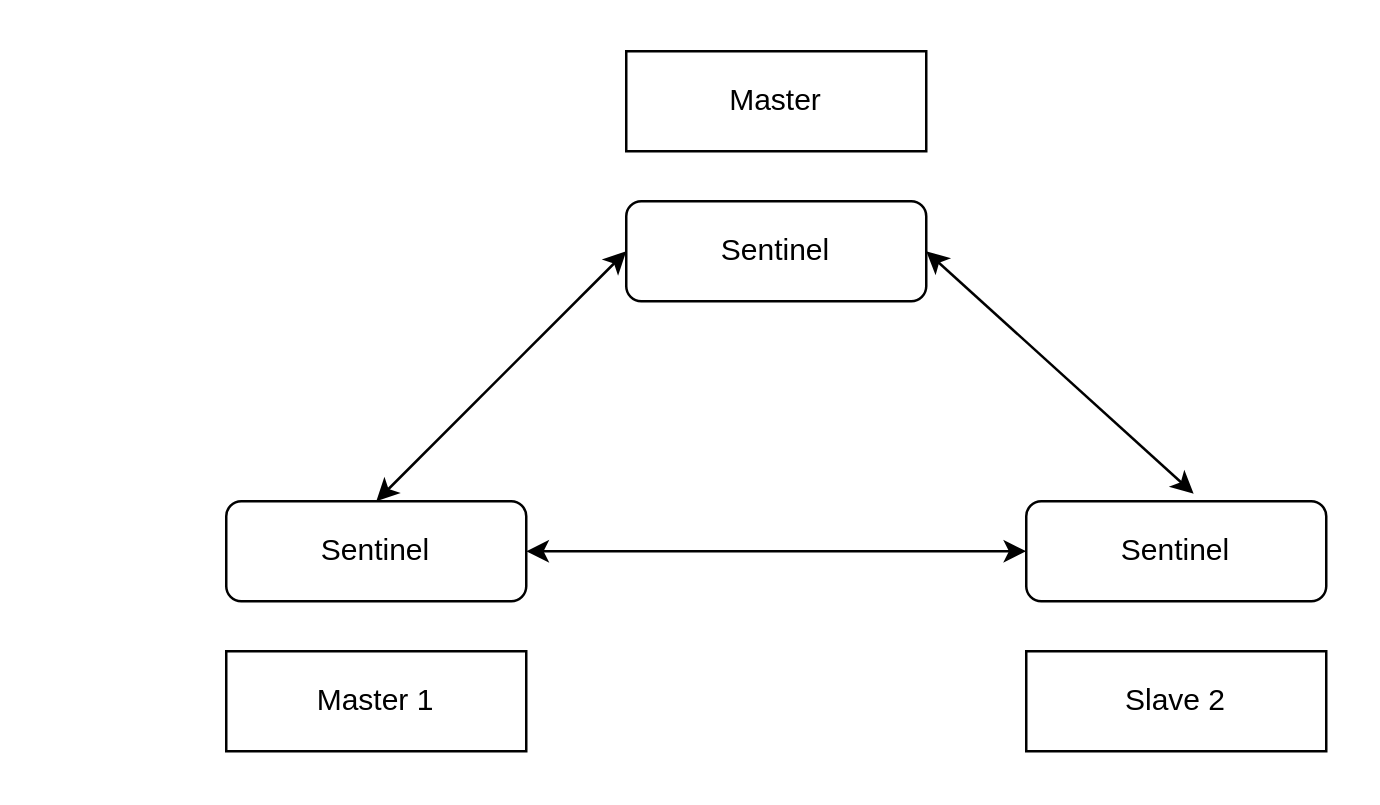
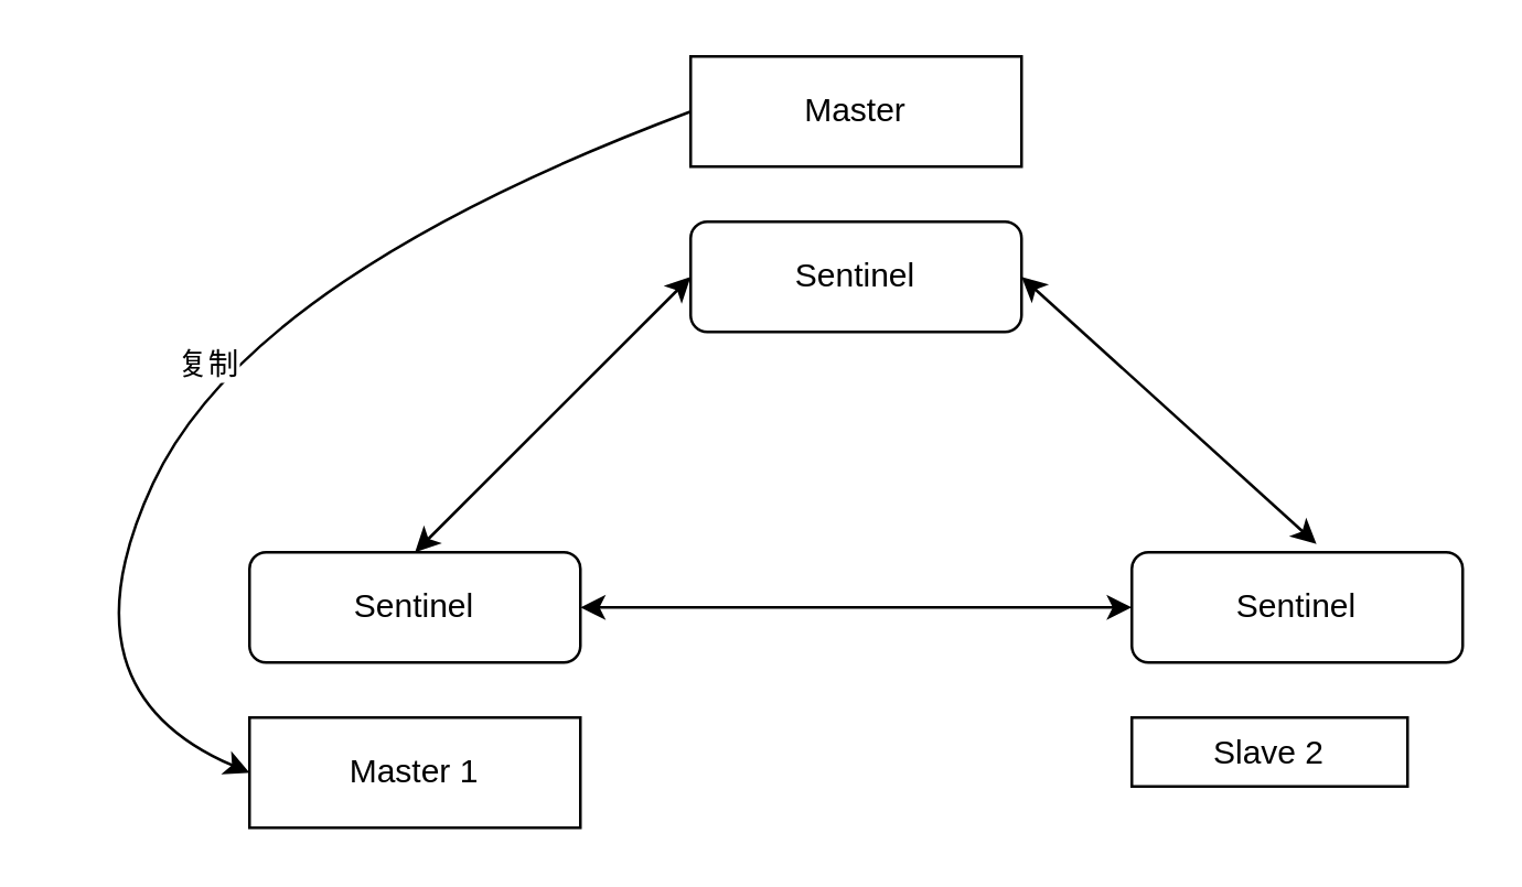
  <mxCell id="0" />
  <mxCell id="1" parent="0" />
  <mxCell id="2" value="Master" style="rounded=0;whiteSpace=wrap;html=1;" vertex="1" parent="1"><mxGeometry x="250" y="20" width="120" height="40" as="geometry" /></mxCell>
  <mxCell id="3" value="Master 1" style="rounded=0;whiteSpace=wrap;html=1;" vertex="1" parent="1"><mxGeometry x="90" y="260" width="120" height="40" as="geometry" /></mxCell>
- <mxCell id="4" value="Slave 2" style="rounded=0;whiteSpace=wrap;html=1;" vertex="1" parent="1"><mxGeometry x="410" y="260" width="120" height="40" as="geometry" /></mxCell>
+ <mxCell id="4" value="Slave 2" style="rounded=0;whiteSpace=wrap;html=1;" vertex="1" parent="1"><mxGeometry x="410" y="260" width="100" height="25" as="geometry" /></mxCell>
  <mxCell id="5" value="Sentinel" style="rounded=1;whiteSpace=wrap;html=1;" vertex="1" parent="1"><mxGeometry x="250" y="80" width="120" height="40" as="geometry" /></mxCell>
  <mxCell id="6" value="Sentinel" style="rounded=1;whiteSpace=wrap;html=1;" vertex="1" parent="1"><mxGeometry x="90" y="200" width="120" height="40" as="geometry" /></mxCell>
  <mxCell id="7" value="Sentinel" style="rounded=1;whiteSpace=wrap;html=1;" vertex="1" parent="1"><mxGeometry x="410" y="200" width="120" height="40" as="geometry" /></mxCell>
  <mxCell id="8" value="" style="endArrow=classic;html=1;exitX=1;exitY=0.5;exitDx=0;exitDy=0;entryX=0;entryY=0.5;entryDx=0;entryDy=0;startArrow=classic;startFill=1;" edge="1" parent="1" source="6" target="7"><mxGeometry width="50" height="50" relative="1" as="geometry"><mxPoint x="360" y="250" as="sourcePoint" /><mxPoint x="410" y="200" as="targetPoint" /></mxGeometry></mxCell>
  <mxCell id="9" value="" style="endArrow=classic;html=1;entryX=1;entryY=0.5;entryDx=0;entryDy=0;exitX=0.558;exitY=-0.075;exitDx=0;exitDy=0;exitPerimeter=0;startArrow=classic;startFill=1;" edge="1" parent="1" source="7" target="5"><mxGeometry width="50" height="50" relative="1" as="geometry"><mxPoint x="360" y="250" as="sourcePoint" /><mxPoint x="410" y="200" as="targetPoint" /></mxGeometry></mxCell>
  <mxCell id="10" value="" style="endArrow=classic;html=1;entryX=0.5;entryY=0;entryDx=0;entryDy=0;exitX=0;exitY=0.5;exitDx=0;exitDy=0;startArrow=classic;startFill=1;" edge="1" parent="1" source="5" target="6"><mxGeometry width="50" height="50" relative="1" as="geometry"><mxPoint x="360" y="250" as="sourcePoint" /><mxPoint x="410" y="200" as="targetPoint" /></mxGeometry></mxCell>
+ <mxCell id="11" value="复制" style="curved=1;endArrow=classic;html=1;exitX=0;exitY=0.5;exitDx=0;exitDy=0;entryX=0;entryY=0.5;entryDx=0;entryDy=0;" edge="1" parent="1" source="2" target="3"><mxGeometry width="50" height="50" relative="1" as="geometry"><mxPoint x="360" y="250" as="sourcePoint" /><mxPoint x="410" y="200" as="targetPoint" /><Array as="points"><mxPoint x="90" y="100" /><mxPoint x="20" y="250" /></Array></mxGeometry></mxCell>
